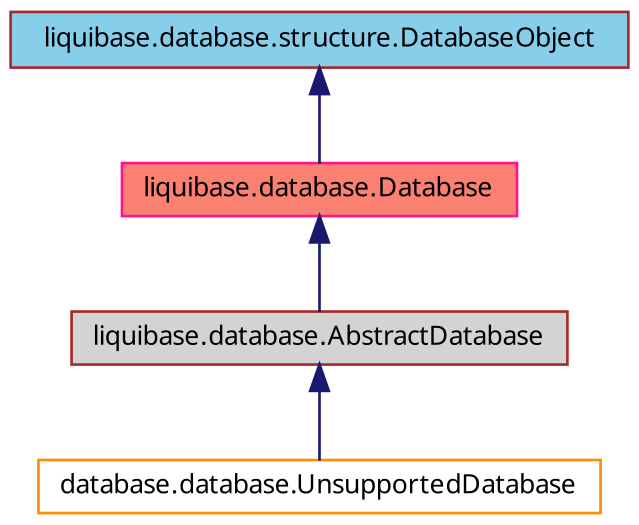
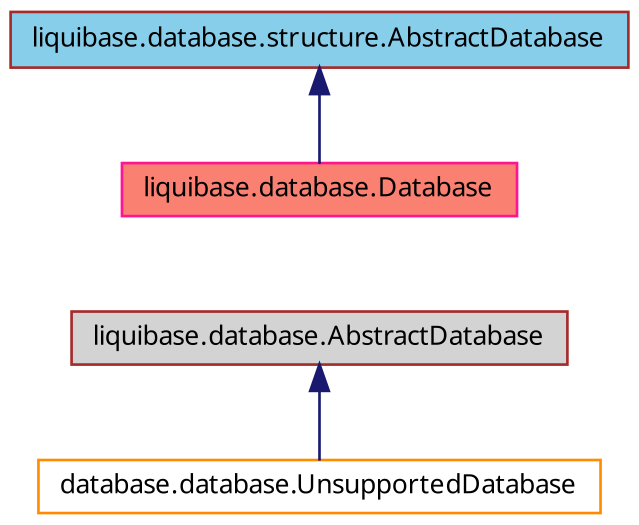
  digraph {
    node [color=brown fontname="FreeSans.ttf" fontsize=10 shape=record style=filled]
    edge [color=midnightblue dir=back fontname="FreeSans.ttf" fontsize=10 labelfontname="FreeSans.ttf" labelfontsize=10 style=solid]
    n1 [color=darkorange fillcolor=white fontcolor=black height=0.2 label="database.database.UnsupportedDatabase" width=0.4]
    n2 [fillcolor=lightgrey height=0.2 label="liquibase.database.AbstractDatabase" width=0.4]
    n3 [color=deeppink fillcolor=salmon height=0.2 label="liquibase.database.Database" width=0.4]
-   n4 [fillcolor=skyblue height=0.2 label="liquibase.database.structure.DatabaseObject" width=0.4]
+   n4 [fillcolor=skyblue height=0.2 label="liquibase.database.structure.AbstractDatabase" width=0.4]
    n2 -> n1
-   n3 -> n2
    n4 -> n3
  }
